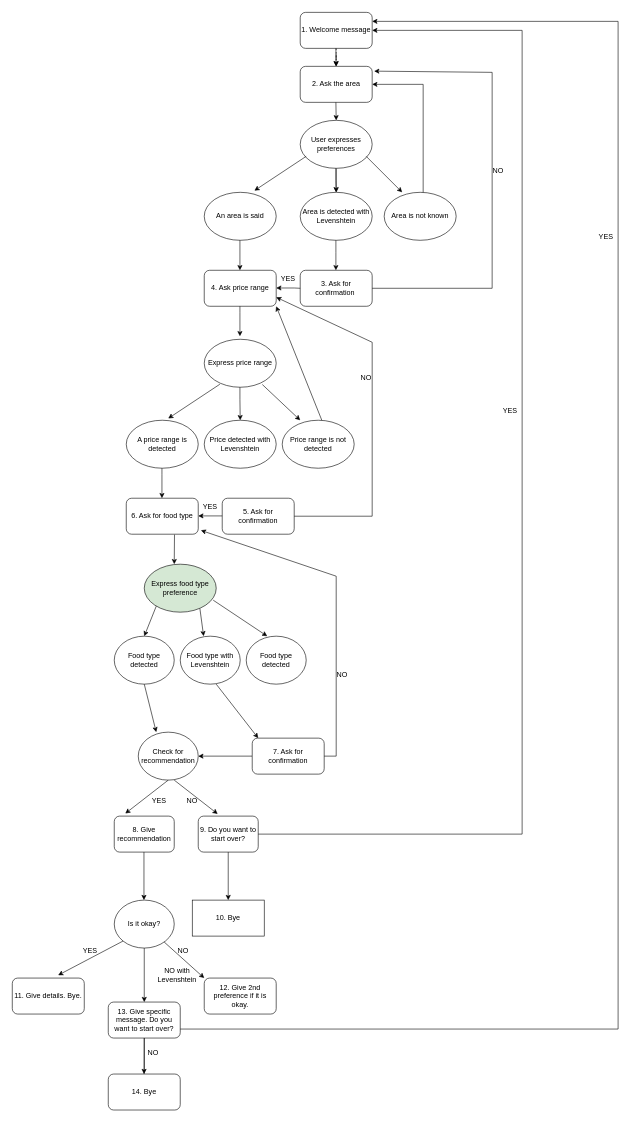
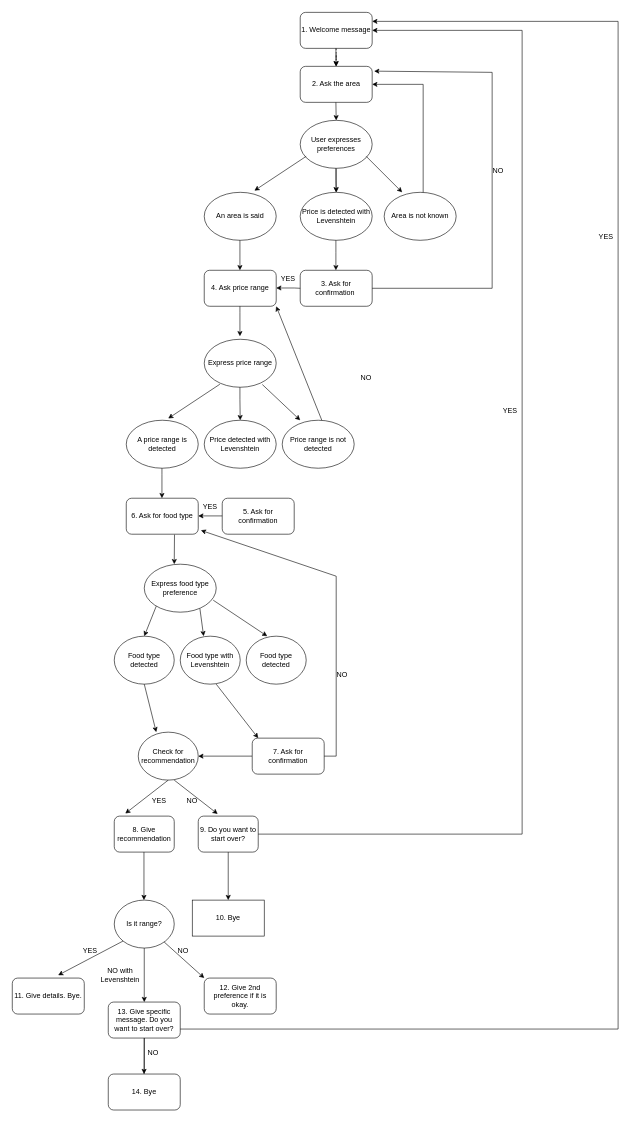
  <mxCell id="0" />
  <mxCell id="1" parent="0" />
  <mxCell id="2" value="" style="edgeStyle=orthogonalEdgeStyle;rounded=0;orthogonalLoop=1;jettySize=auto;html=1;dashed=1;" edge="1" parent="1" source="3" target="5"><mxGeometry relative="1" as="geometry" /></mxCell>
  <mxCell id="3" value="1. Welcome message" style="rounded=1;whiteSpace=wrap;html=1;" vertex="1" parent="1"><mxGeometry x="500" y="20" width="120" height="60" as="geometry" /></mxCell>
  <mxCell id="4" value="" style="endArrow=classic;html=1;rounded=0;" edge="1" parent="1" target="5"><mxGeometry width="50" height="50" relative="1" as="geometry"><mxPoint x="559.5" y="80" as="sourcePoint" /><mxPoint x="559.5" y="130" as="targetPoint" /><Array as="points" /></mxGeometry></mxCell>
  <mxCell id="5" value="2. Ask the area" style="rounded=1;whiteSpace=wrap;html=1;" vertex="1" parent="1"><mxGeometry x="500" y="110" width="120" height="60" as="geometry" /></mxCell>
  <mxCell id="6" value="" style="endArrow=classic;html=1;rounded=0;" edge="1" parent="1"><mxGeometry width="50" height="50" relative="1" as="geometry"><mxPoint x="559.5" y="170" as="sourcePoint" /><mxPoint x="560" y="200" as="targetPoint" /><Array as="points" /></mxGeometry></mxCell>
  <mxCell id="7" value="" style="edgeStyle=orthogonalEdgeStyle;rounded=0;orthogonalLoop=1;jettySize=auto;html=1;endArrow=open;" edge="1" parent="1" source="8" target="13"><mxGeometry relative="1" as="geometry" /></mxCell>
  <mxCell id="8" value="User expresses preferences" style="ellipse;whiteSpace=wrap;html=1;" vertex="1" parent="1"><mxGeometry x="500" y="200" width="120" height="80" as="geometry" /></mxCell>
  <mxCell id="9" value="" style="endArrow=classic;html=1;rounded=0;entryX=0.697;entryY=-0.035;entryDx=0;entryDy=0;entryPerimeter=0;" edge="1" parent="1" target="12"><mxGeometry width="50" height="50" relative="1" as="geometry"><mxPoint x="510" y="260" as="sourcePoint" /><mxPoint x="470" y="300" as="targetPoint" /><Array as="points" /></mxGeometry></mxCell>
  <mxCell id="10" value="" style="endArrow=classic;html=1;rounded=0;" edge="1" parent="1"><mxGeometry width="50" height="50" relative="1" as="geometry"><mxPoint x="610" y="260" as="sourcePoint" /><mxPoint x="670" y="320" as="targetPoint" /><Array as="points"><mxPoint x="610" y="260" /></Array></mxGeometry></mxCell>
  <mxCell id="11" value="" style="endArrow=classic;html=1;rounded=0;" edge="1" parent="1"><mxGeometry width="50" height="50" relative="1" as="geometry"><mxPoint x="559.5" y="280" as="sourcePoint" /><mxPoint x="560" y="320" as="targetPoint" /><Array as="points"><mxPoint x="559.5" y="300" /></Array></mxGeometry></mxCell>
  <mxCell id="12" value="An area is said" style="ellipse;whiteSpace=wrap;html=1;" vertex="1" parent="1"><mxGeometry x="340" y="320" width="120" height="80" as="geometry" /></mxCell>
- <mxCell id="13" value="Area is detected with Levenshtein" style="ellipse;whiteSpace=wrap;html=1;" vertex="1" parent="1"><mxGeometry x="500" y="320" width="120" height="80" as="geometry" /></mxCell>
+ <mxCell id="13" value="Price is detected with Levenshtein" style="ellipse;whiteSpace=wrap;html=1;" vertex="1" parent="1"><mxGeometry x="500" y="320" width="120" height="80" as="geometry" /></mxCell>
  <mxCell id="14" value="Area is not known" style="ellipse;whiteSpace=wrap;html=1;" vertex="1" parent="1"><mxGeometry x="640" y="320" width="120" height="80" as="geometry" /></mxCell>
  <mxCell id="15" value="" style="endArrow=classic;html=1;rounded=0;" edge="1" parent="1"><mxGeometry width="50" height="50" relative="1" as="geometry"><mxPoint x="399.5" y="400" as="sourcePoint" /><mxPoint x="399.5" y="450" as="targetPoint" /><Array as="points"><mxPoint x="399.5" y="440" /></Array></mxGeometry></mxCell>
  <mxCell id="16" value="4. Ask price range" style="rounded=1;whiteSpace=wrap;html=1;" vertex="1" parent="1"><mxGeometry x="340" y="450" width="120" height="60" as="geometry" /></mxCell>
  <mxCell id="17" value="" style="endArrow=classic;html=1;rounded=0;" edge="1" parent="1"><mxGeometry width="50" height="50" relative="1" as="geometry"><mxPoint x="559.5" y="400" as="sourcePoint" /><mxPoint x="559.5" y="450" as="targetPoint" /><Array as="points"><mxPoint x="559.5" y="420" /><mxPoint x="559.5" y="440" /></Array></mxGeometry></mxCell>
  <mxCell id="18" value="3. Ask for confirmation&amp;nbsp;" style="rounded=1;whiteSpace=wrap;html=1;" vertex="1" parent="1"><mxGeometry x="500" y="450" width="120" height="60" as="geometry" /></mxCell>
  <mxCell id="19" value="" style="endArrow=classic;html=1;rounded=0;" edge="1" parent="1"><mxGeometry width="50" height="50" relative="1" as="geometry"><mxPoint x="500" y="480" as="sourcePoint" /><mxPoint x="460" y="479.5" as="targetPoint" /><Array as="points"><mxPoint x="490" y="479.5" /></Array></mxGeometry></mxCell>
  <mxCell id="20" value="YES" style="text;html=1;strokeColor=none;fillColor=none;align=center;verticalAlign=middle;whiteSpace=wrap;rounded=0;" vertex="1" parent="1"><mxGeometry x="450" y="450" width="60" height="30" as="geometry" /></mxCell>
  <mxCell id="21" value="" style="endArrow=classic;html=1;rounded=0;entryX=1;entryY=0.5;entryDx=0;entryDy=0;" edge="1" parent="1" target="5"><mxGeometry width="50" height="50" relative="1" as="geometry"><mxPoint x="705" y="320" as="sourcePoint" /><mxPoint x="630" y="140" as="targetPoint" /><Array as="points"><mxPoint x="705" y="140" /></Array></mxGeometry></mxCell>
  <mxCell id="22" value="" style="endArrow=classic;html=1;rounded=0;entryX=1.027;entryY=0.133;entryDx=0;entryDy=0;entryPerimeter=0;" edge="1" parent="1" target="5"><mxGeometry width="50" height="50" relative="1" as="geometry"><mxPoint x="620" y="480" as="sourcePoint" /><mxPoint x="630" y="130" as="targetPoint" /><Array as="points"><mxPoint x="820" y="480" /><mxPoint x="820" y="120" /></Array></mxGeometry></mxCell>
  <mxCell id="23" value="NO" style="text;html=1;strokeColor=none;fillColor=none;align=center;verticalAlign=middle;whiteSpace=wrap;rounded=0;" vertex="1" parent="1"><mxGeometry x="800" y="270" width="60" height="30" as="geometry" /></mxCell>
  <mxCell id="24" value="" style="endArrow=classic;html=1;rounded=0;" edge="1" parent="1"><mxGeometry width="50" height="50" relative="1" as="geometry"><mxPoint x="399.5" y="510" as="sourcePoint" /><mxPoint x="399.5" y="560" as="targetPoint" /><Array as="points"><mxPoint x="399.5" y="520" /><mxPoint x="399.5" y="550" /></Array></mxGeometry></mxCell>
  <mxCell id="25" value="Express price range" style="ellipse;whiteSpace=wrap;html=1;" vertex="1" parent="1"><mxGeometry x="340" y="565" width="120" height="80" as="geometry" /></mxCell>
  <mxCell id="26" value="" style="endArrow=classic;html=1;rounded=0;entryX=0.697;entryY=-0.035;entryDx=0;entryDy=0;entryPerimeter=0;" edge="1" parent="1"><mxGeometry width="50" height="50" relative="1" as="geometry"><mxPoint x="366" y="640" as="sourcePoint" /><mxPoint x="280" y="697" as="targetPoint" /><Array as="points" /></mxGeometry></mxCell>
  <mxCell id="27" value="" style="endArrow=classic;html=1;rounded=0;" edge="1" parent="1"><mxGeometry width="50" height="50" relative="1" as="geometry"><mxPoint x="399.5" y="645" as="sourcePoint" /><mxPoint x="400" y="700" as="targetPoint" /><Array as="points"><mxPoint x="399.5" y="665" /></Array></mxGeometry></mxCell>
  <mxCell id="28" value="" style="endArrow=classic;html=1;rounded=0;exitX=0.807;exitY=0.943;exitDx=0;exitDy=0;exitPerimeter=0;" edge="1" parent="1" source="25"><mxGeometry width="50" height="50" relative="1" as="geometry"><mxPoint x="440" y="640" as="sourcePoint" /><mxPoint x="500" y="700" as="targetPoint" /><Array as="points" /></mxGeometry></mxCell>
  <mxCell id="29" value="A price range is detected" style="ellipse;whiteSpace=wrap;html=1;" vertex="1" parent="1"><mxGeometry x="210" y="700" width="120" height="80" as="geometry" /></mxCell>
  <mxCell id="30" value="Price detected with Levenshtein" style="ellipse;whiteSpace=wrap;html=1;" vertex="1" parent="1"><mxGeometry x="340" y="700" width="120" height="80" as="geometry" /></mxCell>
  <mxCell id="31" value="Price range is not detected" style="ellipse;whiteSpace=wrap;html=1;" vertex="1" parent="1"><mxGeometry x="470" y="700" width="120" height="80" as="geometry" /></mxCell>
  <mxCell id="32" value="" style="endArrow=classic;html=1;rounded=0;" edge="1" parent="1"><mxGeometry width="50" height="50" relative="1" as="geometry"><mxPoint x="269.5" y="780" as="sourcePoint" /><mxPoint x="269.5" y="830" as="targetPoint" /><Array as="points"><mxPoint x="269.5" y="790" /><mxPoint x="269.5" y="820" /></Array></mxGeometry></mxCell>
  <mxCell id="33" value="6. Ask for food type" style="rounded=1;whiteSpace=wrap;html=1;" vertex="1" parent="1"><mxGeometry x="210" y="830" width="120" height="60" as="geometry" /></mxCell>
  <mxCell id="34" value="5. Ask for confirmation" style="rounded=1;whiteSpace=wrap;html=1;" vertex="1" parent="1"><mxGeometry x="370" y="830" width="120" height="60" as="geometry" /></mxCell>
  <mxCell id="35" value="" style="endArrow=classic;html=1;rounded=0;" edge="1" parent="1"><mxGeometry width="50" height="50" relative="1" as="geometry"><mxPoint x="370" y="859.5" as="sourcePoint" /><mxPoint x="330" y="859.5" as="targetPoint" /></mxGeometry></mxCell>
  <mxCell id="36" value="YES" style="text;html=1;strokeColor=none;fillColor=none;align=center;verticalAlign=middle;whiteSpace=wrap;rounded=0;" vertex="1" parent="1"><mxGeometry x="320" y="830" width="60" height="30" as="geometry" /></mxCell>
  <mxCell id="37" value="" style="endArrow=classic;html=1;rounded=0;entryX=1;entryY=1;entryDx=0;entryDy=0;" edge="1" parent="1" target="16"><mxGeometry width="50" height="50" relative="1" as="geometry"><mxPoint x="536" y="700" as="sourcePoint" /><mxPoint x="500" y="575" as="targetPoint" /></mxGeometry></mxCell>
- <mxCell id="38" value="" style="endArrow=classic;html=1;rounded=0;exitX=1;exitY=0.5;exitDx=0;exitDy=0;entryX=1;entryY=0.75;entryDx=0;entryDy=0;" edge="1" parent="1" source="34" target="16"><mxGeometry width="50" height="50" relative="1" as="geometry"><mxPoint x="640" y="860" as="sourcePoint" /><mxPoint x="640" y="680" as="targetPoint" /><Array as="points"><mxPoint x="620" y="860" /><mxPoint x="620" y="570" /></Array></mxGeometry></mxCell>
  <mxCell id="39" value="NO" style="text;html=1;strokeColor=none;fillColor=none;align=center;verticalAlign=middle;whiteSpace=wrap;rounded=0;" vertex="1" parent="1"><mxGeometry x="580" y="615" width="60" height="30" as="geometry" /></mxCell>
- <mxCell id="40" value="Express food type preference" style="ellipse;whiteSpace=wrap;html=1;fillColor=#d5e8d4;" vertex="1" parent="1"><mxGeometry x="240" y="940" width="120" height="80" as="geometry" /></mxCell>
+ <mxCell id="40" value="Express food type preference" style="ellipse;whiteSpace=wrap;html=1;" vertex="1" parent="1"><mxGeometry x="240" y="940" width="120" height="80" as="geometry" /></mxCell>
  <mxCell id="41" value="Food type detected" style="ellipse;whiteSpace=wrap;html=1;" vertex="1" parent="1"><mxGeometry x="190" y="1060" width="100" height="80" as="geometry" /></mxCell>
  <mxCell id="42" value="" style="endArrow=classic;html=1;rounded=0;" edge="1" parent="1"><mxGeometry width="50" height="50" relative="1" as="geometry"><mxPoint x="355" y="1000" as="sourcePoint" /><mxPoint x="445" y="1060" as="targetPoint" /></mxGeometry></mxCell>
  <mxCell id="43" value="Food type with Levenshtein" style="ellipse;whiteSpace=wrap;html=1;" vertex="1" parent="1"><mxGeometry x="300" y="1060" width="100" height="80" as="geometry" /></mxCell>
  <mxCell id="44" value="Food type detected" style="ellipse;whiteSpace=wrap;html=1;" vertex="1" parent="1"><mxGeometry x="410" y="1060" width="100" height="80" as="geometry" /></mxCell>
  <mxCell id="45" value="" style="endArrow=classic;html=1;rounded=0;exitX=0.67;exitY=1.013;exitDx=0;exitDy=0;exitPerimeter=0;" edge="1" parent="1" source="33"><mxGeometry width="50" height="50" relative="1" as="geometry"><mxPoint x="290" y="890" as="sourcePoint" /><mxPoint x="290" y="940" as="targetPoint" /></mxGeometry></mxCell>
  <mxCell id="46" value="" style="endArrow=classic;html=1;rounded=0;entryX=0.5;entryY=0;entryDx=0;entryDy=0;" edge="1" parent="1"><mxGeometry width="50" height="50" relative="1" as="geometry"><mxPoint x="260" y="1010" as="sourcePoint" /><mxPoint x="240" y="1060" as="targetPoint" /></mxGeometry></mxCell>
  <mxCell id="47" value="" style="endArrow=classic;html=1;rounded=0;exitX=0.773;exitY=0.925;exitDx=0;exitDy=0;exitPerimeter=0;" edge="1" parent="1" source="40"><mxGeometry width="50" height="50" relative="1" as="geometry"><mxPoint x="339" y="1010" as="sourcePoint" /><mxPoint x="339" y="1060" as="targetPoint" /></mxGeometry></mxCell>
  <mxCell id="48" value="" style="endArrow=classic;html=1;rounded=0;" edge="1" parent="1"><mxGeometry width="50" height="50" relative="1" as="geometry"><mxPoint x="240" y="1140" as="sourcePoint" /><mxPoint x="260" y="1220" as="targetPoint" /><Array as="points" /></mxGeometry></mxCell>
  <mxCell id="49" value="Check for recommendation" style="ellipse;whiteSpace=wrap;html=1;" vertex="1" parent="1"><mxGeometry x="230" y="1220" width="100" height="80" as="geometry" /></mxCell>
  <mxCell id="50" value="" style="endArrow=classic;html=1;rounded=0;entryX=0.184;entryY=-0.073;entryDx=0;entryDy=0;entryPerimeter=0;" edge="1" parent="1" target="52"><mxGeometry width="50" height="50" relative="1" as="geometry"><mxPoint x="280" y="1300" as="sourcePoint" /><mxPoint x="240" y="1350" as="targetPoint" /></mxGeometry></mxCell>
  <mxCell id="51" value="" style="endArrow=classic;html=1;rounded=0;entryX=0.324;entryY=-0.06;entryDx=0;entryDy=0;entryPerimeter=0;" edge="1" parent="1" target="55"><mxGeometry width="50" height="50" relative="1" as="geometry"><mxPoint x="290" y="1300" as="sourcePoint" /><mxPoint x="370" y="1350" as="targetPoint" /></mxGeometry></mxCell>
  <mxCell id="52" value="8. Give recommendation" style="rounded=1;whiteSpace=wrap;html=1;" vertex="1" parent="1"><mxGeometry x="190" y="1360" width="100" height="60" as="geometry" /></mxCell>
  <mxCell id="53" value="YES" style="text;html=1;strokeColor=none;fillColor=none;align=center;verticalAlign=middle;whiteSpace=wrap;rounded=0;" vertex="1" parent="1"><mxGeometry x="250" y="1320" width="30" height="30" as="geometry" /></mxCell>
  <mxCell id="54" value="NO" style="text;html=1;strokeColor=none;fillColor=none;align=center;verticalAlign=middle;whiteSpace=wrap;rounded=0;" vertex="1" parent="1"><mxGeometry x="300" y="1320" width="40" height="30" as="geometry" /></mxCell>
  <mxCell id="55" value="9. Do you want to start over?" style="rounded=1;whiteSpace=wrap;html=1;" vertex="1" parent="1"><mxGeometry x="330" y="1360" width="100" height="60" as="geometry" /></mxCell>
  <mxCell id="56" value="" style="endArrow=classic;html=1;rounded=0;" edge="1" parent="1" target="57"><mxGeometry width="50" height="50" relative="1" as="geometry"><mxPoint x="380" y="1420" as="sourcePoint" /><mxPoint x="380" y="1470" as="targetPoint" /></mxGeometry></mxCell>
  <mxCell id="57" value="10. Bye" style="whiteSpace=wrap;html=1;rounded=0;" vertex="1" parent="1"><mxGeometry x="320" y="1500" width="120" height="60" as="geometry" /></mxCell>
  <mxCell id="58" value="" style="endArrow=classic;html=1;rounded=0;" edge="1" parent="1"><mxGeometry width="50" height="50" relative="1" as="geometry"><mxPoint x="360" y="1140" as="sourcePoint" /><mxPoint x="430" y="1230" as="targetPoint" /></mxGeometry></mxCell>
  <mxCell id="59" value="" style="edgeStyle=orthogonalEdgeStyle;rounded=0;orthogonalLoop=1;jettySize=auto;html=1;" edge="1" parent="1" source="60" target="49"><mxGeometry relative="1" as="geometry" /></mxCell>
  <mxCell id="60" value="7. Ask for confirmation" style="rounded=1;whiteSpace=wrap;html=1;" vertex="1" parent="1"><mxGeometry x="420" y="1230" width="120" height="60" as="geometry" /></mxCell>
  <mxCell id="61" value="" style="endArrow=classic;html=1;rounded=0;entryX=1.037;entryY=0.893;entryDx=0;entryDy=0;entryPerimeter=0;" edge="1" parent="1" target="33"><mxGeometry width="50" height="50" relative="1" as="geometry"><mxPoint x="540" y="1260" as="sourcePoint" /><mxPoint x="550" y="1060" as="targetPoint" /><Array as="points"><mxPoint x="560" y="1260" /><mxPoint x="560" y="960" /></Array></mxGeometry></mxCell>
  <mxCell id="62" value="NO" style="text;html=1;strokeColor=none;fillColor=none;align=center;verticalAlign=middle;whiteSpace=wrap;rounded=0;" vertex="1" parent="1"><mxGeometry x="540" y="1110" width="60" height="30" as="geometry" /></mxCell>
  <mxCell id="63" value="" style="endArrow=classic;html=1;rounded=0;entryX=1;entryY=0.5;entryDx=0;entryDy=0;" edge="1" parent="1" target="3"><mxGeometry width="50" height="50" relative="1" as="geometry"><mxPoint x="430" y="1390" as="sourcePoint" /><mxPoint x="750" y="560" as="targetPoint" /><Array as="points"><mxPoint x="870" y="1390" /><mxPoint x="870" y="50" /></Array></mxGeometry></mxCell>
  <mxCell id="64" value="YES" style="text;html=1;strokeColor=none;fillColor=none;align=center;verticalAlign=middle;whiteSpace=wrap;rounded=0;" vertex="1" parent="1"><mxGeometry x="820" y="670" width="60" height="30" as="geometry" /></mxCell>
  <mxCell id="65" value="" style="endArrow=classic;html=1;rounded=0;" edge="1" parent="1"><mxGeometry width="50" height="50" relative="1" as="geometry"><mxPoint x="239.5" y="1420" as="sourcePoint" /><mxPoint x="239.5" y="1500" as="targetPoint" /></mxGeometry></mxCell>
- <mxCell id="66" value="Is it okay?" style="ellipse;whiteSpace=wrap;html=1;" vertex="1" parent="1"><mxGeometry x="190" y="1500" width="100" height="80" as="geometry" /></mxCell>
+ <mxCell id="66" value="Is it range?" style="ellipse;whiteSpace=wrap;html=1;" vertex="1" parent="1"><mxGeometry x="190" y="1500" width="100" height="80" as="geometry" /></mxCell>
  <mxCell id="67" value="" style="endArrow=classic;html=1;rounded=0;exitX=0;exitY=1;exitDx=0;exitDy=0;entryX=0.637;entryY=-0.08;entryDx=0;entryDy=0;entryPerimeter=0;" edge="1" parent="1" source="66" target="68"><mxGeometry width="50" height="50" relative="1" as="geometry"><mxPoint x="180" y="1590" as="sourcePoint" /><mxPoint x="140" y="1630" as="targetPoint" /><Array as="points" /></mxGeometry></mxCell>
  <mxCell id="68" value="11. Give details. Bye." style="rounded=1;whiteSpace=wrap;html=1;" vertex="1" parent="1"><mxGeometry x="20" y="1630" width="120" height="60" as="geometry" /></mxCell>
  <mxCell id="69" value="" style="endArrow=classic;html=1;rounded=0;exitX=0.5;exitY=1;exitDx=0;exitDy=0;" edge="1" parent="1" source="66" target="70"><mxGeometry width="50" height="50" relative="1" as="geometry"><mxPoint x="245" y="1580" as="sourcePoint" /><mxPoint x="250" y="1650" as="targetPoint" /></mxGeometry></mxCell>
  <mxCell id="70" value="13. Give specific message. Do you want to start over?" style="rounded=1;whiteSpace=wrap;html=1;" vertex="1" parent="1"><mxGeometry x="180" y="1670" width="120" height="60" as="geometry" /></mxCell>
  <mxCell id="71" value="YES" style="text;html=1;strokeColor=none;fillColor=none;align=center;verticalAlign=middle;whiteSpace=wrap;rounded=0;" vertex="1" parent="1"><mxGeometry x="120" y="1570" width="60" height="30" as="geometry" /></mxCell>
  <mxCell id="72" value="" style="endArrow=classic;html=1;rounded=0;" edge="1" parent="1"><mxGeometry width="50" height="50" relative="1" as="geometry"><mxPoint x="239.33" y="1800" as="sourcePoint" /><mxPoint x="239.66" y="1790" as="targetPoint" /><Array as="points"><mxPoint x="239.66" y="1790" /><mxPoint x="240.16" y="1780" /><mxPoint x="240" y="1730" /></Array></mxGeometry></mxCell>
  <mxCell id="73" value="14. Bye" style="rounded=1;whiteSpace=wrap;html=1;" vertex="1" parent="1"><mxGeometry x="180" y="1790" width="120" height="60" as="geometry" /></mxCell>
  <mxCell id="74" value="" style="endArrow=classic;html=1;rounded=0;" edge="1" parent="1" source="66"><mxGeometry width="50" height="50" relative="1" as="geometry"><mxPoint x="280" y="1570" as="sourcePoint" /><mxPoint x="340" y="1630" as="targetPoint" /></mxGeometry></mxCell>
  <mxCell id="75" value="NO" style="text;html=1;strokeColor=none;fillColor=none;align=center;verticalAlign=middle;whiteSpace=wrap;rounded=0;" vertex="1" parent="1"><mxGeometry x="290" y="1570" width="30" height="30" as="geometry" /></mxCell>
  <mxCell id="76" value="NO" style="text;html=1;strokeColor=none;fillColor=none;align=center;verticalAlign=middle;whiteSpace=wrap;rounded=0;" vertex="1" parent="1"><mxGeometry x="240" y="1740" width="30" height="30" as="geometry" /></mxCell>
  <mxCell id="77" value="" style="endArrow=classic;html=1;rounded=0;exitX=1;exitY=0.75;exitDx=0;exitDy=0;entryX=1;entryY=0.25;entryDx=0;entryDy=0;" edge="1" parent="1" source="70" target="3"><mxGeometry width="50" height="50" relative="1" as="geometry"><mxPoint x="350" y="1760" as="sourcePoint" /><mxPoint x="650" y="20" as="targetPoint" /><Array as="points"><mxPoint x="1030" y="1715" /><mxPoint x="1030" y="35" /></Array></mxGeometry></mxCell>
  <mxCell id="78" value="YES" style="text;html=1;strokeColor=none;fillColor=none;align=center;verticalAlign=middle;whiteSpace=wrap;rounded=0;" vertex="1" parent="1"><mxGeometry x="980" y="380" width="60" height="30" as="geometry" /></mxCell>
  <mxCell id="79" value="12. Give 2nd preference if it is okay." style="rounded=1;whiteSpace=wrap;html=1;" vertex="1" parent="1"><mxGeometry x="340" y="1630" width="120" height="60" as="geometry" /></mxCell>
- <mxCell id="80" value="NO with Levenshtein" style="text;html=1;strokeColor=none;fillColor=none;align=center;verticalAlign=middle;whiteSpace=wrap;rounded=0;" vertex="1" parent="1"><mxGeometry x="265" y="1610" width="60" height="30" as="geometry" /></mxCell>
+ <mxCell id="80" value="NO with Levenshtein" style="text;html=1;strokeColor=none;fillColor=none;align=center;verticalAlign=middle;whiteSpace=wrap;rounded=0;" vertex="1" parent="1"><mxGeometry x="170" y="1610" width="60" height="30" as="geometry" /></mxCell>
